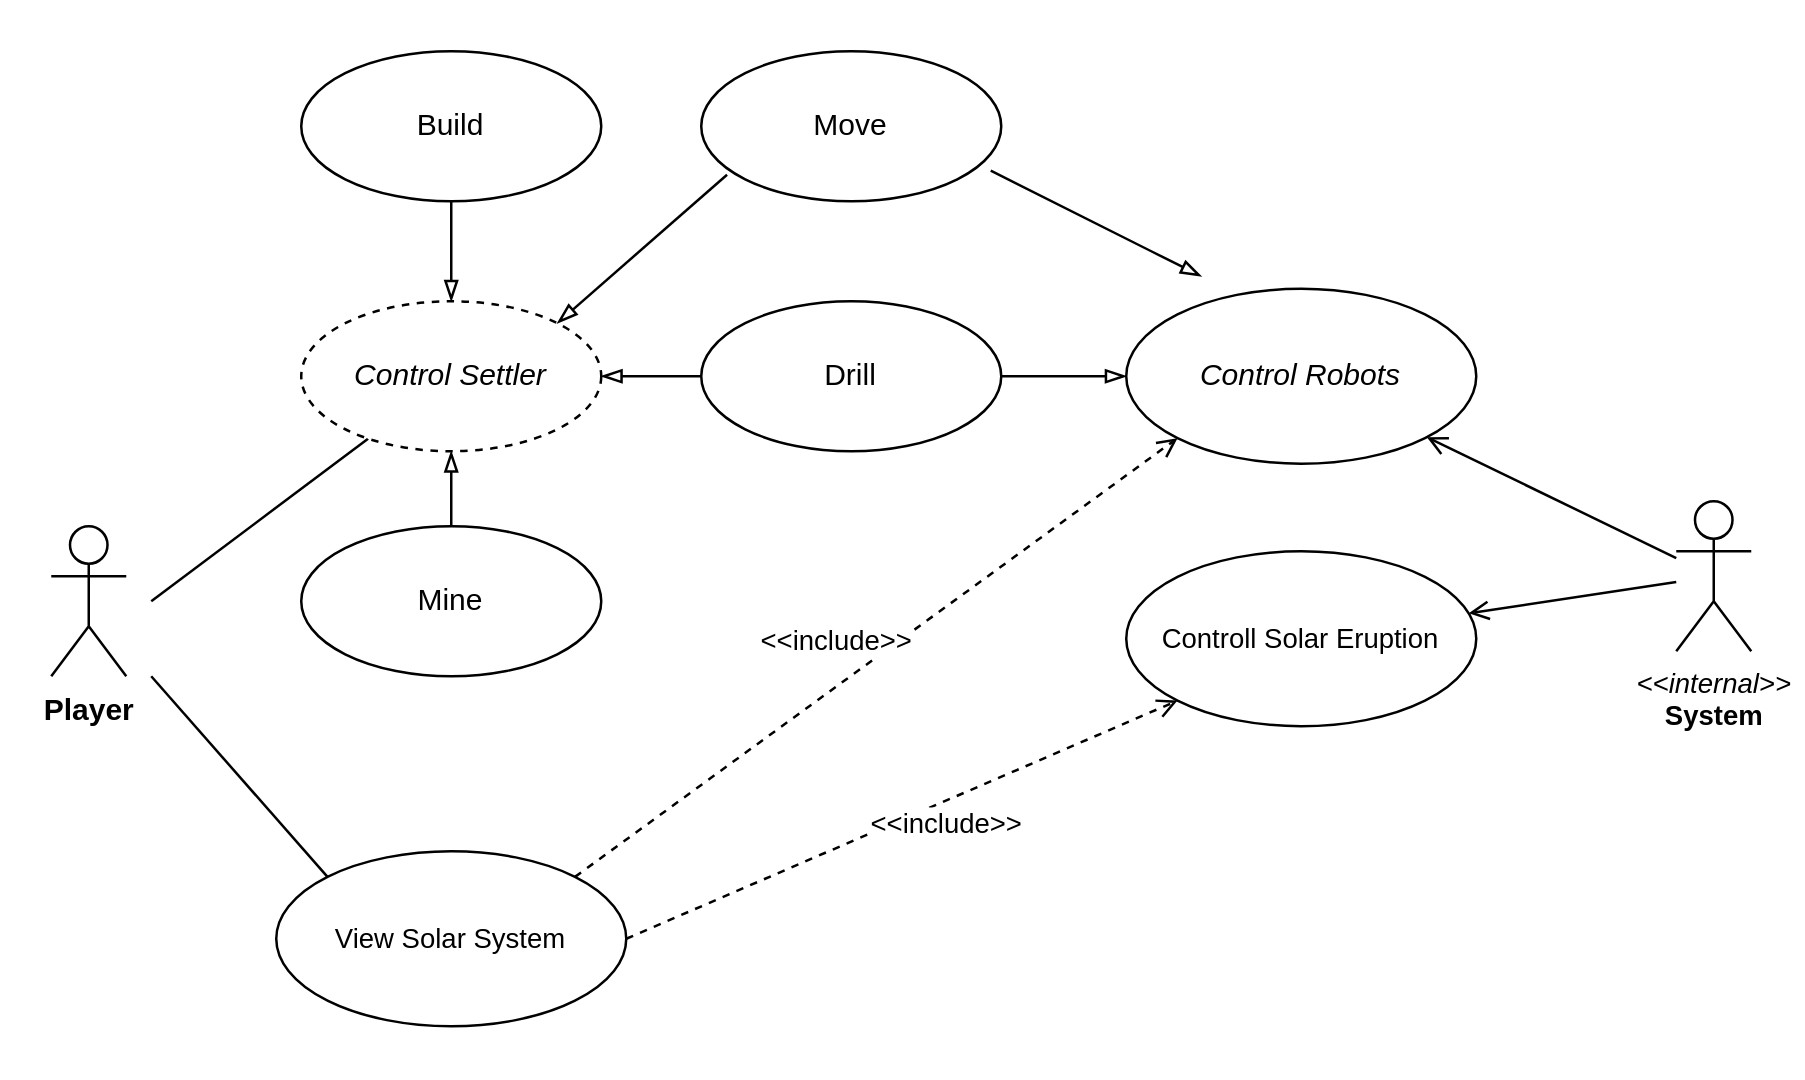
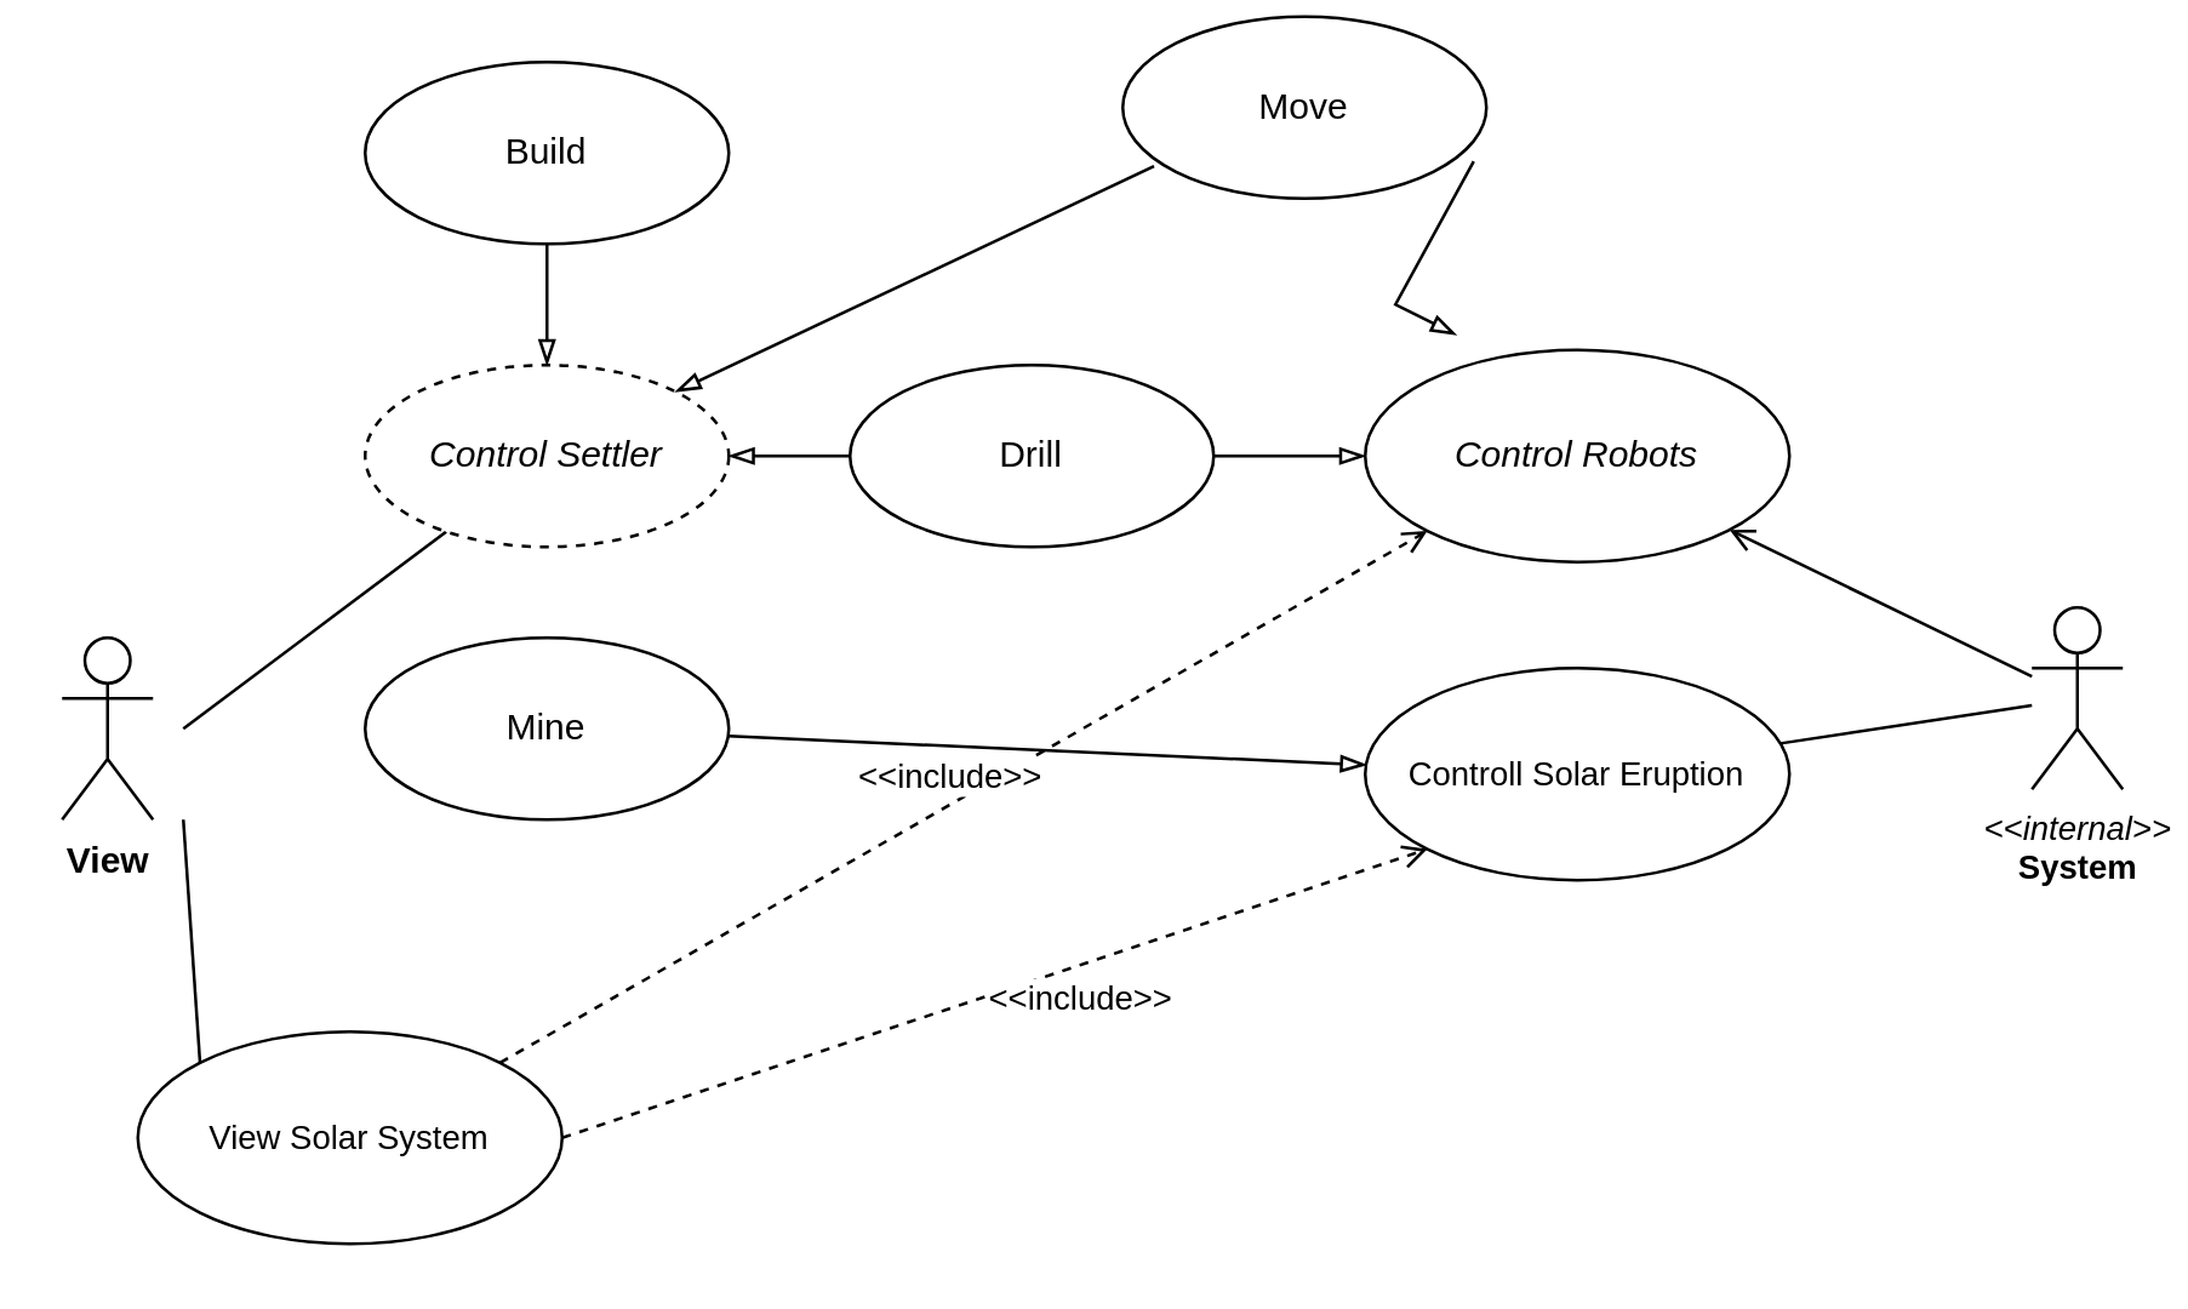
  <mxCell id="0" />
  <mxCell id="1" parent="0" />
  <mxCell id="2" value="" style="rounded=0;orthogonalLoop=1;jettySize=auto;html=1;endArrow=none;endFill=0;strokeWidth=1;fontSize=11;" edge="1" parent="1" target="4"><mxGeometry relative="1" as="geometry"><mxPoint x="60" y="240" as="sourcePoint" /></mxGeometry></mxCell>
- <mxCell id="3" value="&lt;b&gt;Player&lt;/b&gt;" style="shape=umlActor;verticalLabelPosition=bottom;verticalAlign=top;html=1;" vertex="1" parent="1"><mxGeometry x="20" y="210" width="30" height="60" as="geometry" /></mxCell>
+ <mxCell id="3" value="&lt;b&gt;View&lt;/b&gt;" style="shape=umlActor;verticalLabelPosition=bottom;verticalAlign=top;html=1;" vertex="1" parent="1"><mxGeometry x="20" y="210" width="30" height="60" as="geometry" /></mxCell>
  <mxCell id="4" value="&lt;i&gt;Control Settler&lt;/i&gt;" style="ellipse;whiteSpace=wrap;html=1;dashed=1;" vertex="1" parent="1"><mxGeometry x="120" y="120" width="120" height="60" as="geometry" /></mxCell>
- <mxCell id="5" value="" style="rounded=0;orthogonalLoop=1;jettySize=auto;html=1;endArrow=blockThin;endFill=0;strokeWidth=1;fontSize=11;" edge="1" parent="1" source="6" target="4"><mxGeometry relative="1" as="geometry" /></mxCell>
+ <mxCell id="5" value="" style="rounded=0;orthogonalLoop=1;jettySize=auto;html=1;endArrow=blockThin;endFill=0;strokeWidth=1;fontSize=11;" edge="1" parent="1" source="6" target="20"><mxGeometry relative="1" as="geometry" /></mxCell>
  <mxCell id="6" value="Mine" style="ellipse;whiteSpace=wrap;html=1;" vertex="1" parent="1"><mxGeometry x="120" y="210" width="120" height="60" as="geometry" /></mxCell>
  <mxCell id="7" value="" style="edgeStyle=orthogonalEdgeStyle;curved=1;rounded=0;orthogonalLoop=1;jettySize=auto;html=1;endArrow=blockThin;endFill=0;strokeWidth=1;fontSize=11;startArrow=none;startFill=0;" edge="1" parent="1" source="9" target="4"><mxGeometry relative="1" as="geometry" /></mxCell>
  <mxCell id="8" value="" style="edgeStyle=orthogonalEdgeStyle;curved=1;rounded=0;orthogonalLoop=1;jettySize=auto;html=1;startArrow=none;startFill=0;endArrow=blockThin;endFill=0;strokeWidth=1;fontSize=11;" edge="1" parent="1" source="9" target="14"><mxGeometry relative="1" as="geometry" /></mxCell>
  <mxCell id="9" value="Drill" style="ellipse;whiteSpace=wrap;html=1;" vertex="1" parent="1"><mxGeometry x="280" y="120" width="120" height="60" as="geometry" /></mxCell>
  <mxCell id="10" value="" style="rounded=0;orthogonalLoop=1;jettySize=auto;html=1;startArrow=none;startFill=0;endArrow=blockThin;endFill=0;strokeWidth=1;fontSize=11;entryX=1;entryY=0;entryDx=0;entryDy=0;exitX=0.086;exitY=0.823;exitDx=0;exitDy=0;exitPerimeter=0;" edge="1" parent="1" source="11" target="4"><mxGeometry relative="1" as="geometry" /></mxCell>
- <mxCell id="11" value="Move" style="ellipse;whiteSpace=wrap;html=1;" vertex="1" parent="1"><mxGeometry x="280" y="20" width="120" height="60" as="geometry" /></mxCell>
+ <mxCell id="11" value="Move" style="ellipse;whiteSpace=wrap;html=1;" vertex="1" parent="1"><mxGeometry x="370" y="5" width="120" height="60" as="geometry" /></mxCell>
  <mxCell id="12" value="" style="edgeStyle=none;rounded=0;orthogonalLoop=1;jettySize=auto;html=1;startArrow=none;startFill=0;endArrow=blockThin;endFill=0;strokeWidth=1;fontSize=11;" edge="1" parent="1" source="13" target="4"><mxGeometry relative="1" as="geometry" /></mxCell>
  <mxCell id="13" value="Build" style="ellipse;whiteSpace=wrap;html=1;" vertex="1" parent="1"><mxGeometry x="120" y="20" width="120" height="60" as="geometry" /></mxCell>
  <mxCell id="14" value="&lt;i&gt;Control Robots&lt;/i&gt;" style="ellipse;whiteSpace=wrap;html=1;" vertex="1" parent="1"><mxGeometry x="450" y="115" width="140" height="70" as="geometry" /></mxCell>
  <mxCell id="15" value="&lt;i&gt;&amp;lt;&amp;lt;internal&amp;gt;&amp;gt;&lt;/i&gt;&lt;br&gt;&lt;b&gt;System&lt;/b&gt;" style="shape=umlActor;verticalLabelPosition=bottom;verticalAlign=top;html=1;fontSize=11;" vertex="1" parent="1"><mxGeometry x="670" y="200" width="30" height="60" as="geometry" /></mxCell>
  <mxCell id="16" style="edgeStyle=none;rounded=0;orthogonalLoop=1;jettySize=auto;html=1;exitX=0;exitY=0;exitDx=0;exitDy=0;startArrow=none;startFill=0;endArrow=none;endFill=0;strokeWidth=1;fontSize=11;" edge="1" parent="1" source="19"><mxGeometry relative="1" as="geometry"><mxPoint x="60" y="270" as="targetPoint" /></mxGeometry></mxCell>
  <mxCell id="17" style="edgeStyle=none;rounded=0;orthogonalLoop=1;jettySize=auto;html=1;exitX=1;exitY=0;exitDx=0;exitDy=0;entryX=0;entryY=1;entryDx=0;entryDy=0;startArrow=none;startFill=0;endArrow=open;endFill=0;strokeWidth=1;fontSize=11;dashed=1;" edge="1" parent="1" source="19" target="14"><mxGeometry relative="1" as="geometry" /></mxCell>
  <mxCell id="18" value="&amp;lt;&amp;lt;include&amp;gt;&amp;gt;" style="edgeLabel;html=1;align=center;verticalAlign=middle;resizable=0;points=[];fontSize=11;" vertex="1" connectable="0" parent="17"><mxGeometry x="0.345" relative="1" as="geometry"><mxPoint x="-57.26" y="22.73" as="offset" /></mxGeometry></mxCell>
- <mxCell id="19" value="View Solar System" style="ellipse;whiteSpace=wrap;html=1;fontSize=11;" vertex="1" parent="1"><mxGeometry x="110" y="340" width="140" height="70" as="geometry" /></mxCell>
+ <mxCell id="19" value="View Solar System" style="ellipse;whiteSpace=wrap;html=1;fontSize=11;" vertex="1" parent="1"><mxGeometry x="45" y="340" width="140" height="70" as="geometry" /></mxCell>
  <mxCell id="20" value="Controll Solar Eruption" style="ellipse;whiteSpace=wrap;html=1;fontSize=11;" vertex="1" parent="1"><mxGeometry x="450" y="220" width="140" height="70" as="geometry" /></mxCell>
  <mxCell id="21" style="edgeStyle=none;rounded=0;orthogonalLoop=1;jettySize=auto;html=1;exitX=1;exitY=0.5;exitDx=0;exitDy=0;entryX=0;entryY=1;entryDx=0;entryDy=0;startArrow=none;startFill=0;endArrow=open;endFill=0;strokeWidth=1;fontSize=11;dashed=1;" edge="1" parent="1" source="19" target="20"><mxGeometry relative="1" as="geometry"><mxPoint x="229.919" y="350.464" as="sourcePoint" /><mxPoint x="470.081" y="174.536" as="targetPoint" /><Array as="points" /></mxGeometry></mxCell>
  <mxCell id="22" value="&amp;lt;&amp;lt;include&amp;gt;&amp;gt;" style="edgeLabel;html=1;align=center;verticalAlign=middle;resizable=0;points=[];fontSize=11;" vertex="1" connectable="0" parent="21"><mxGeometry x="0.345" relative="1" as="geometry"><mxPoint x="-21.2" y="17.39" as="offset" /></mxGeometry></mxCell>
  <mxCell id="23" value="" style="rounded=0;orthogonalLoop=1;jettySize=auto;html=1;endArrow=open;endFill=0;strokeWidth=1;fontSize=11;" edge="1" parent="1" source="15" target="14"><mxGeometry relative="1" as="geometry"><mxPoint x="60" y="240" as="sourcePoint" /><mxPoint x="146.718" y="174.962" as="targetPoint" /><Array as="points" /></mxGeometry></mxCell>
- <mxCell id="24" value="" style="rounded=0;orthogonalLoop=1;jettySize=auto;html=1;endArrow=open;endFill=0;strokeWidth=1;fontSize=11;" edge="1" parent="1" source="15" target="20"><mxGeometry relative="1" as="geometry"><mxPoint x="670" y="222.727" as="sourcePoint" /><mxPoint x="570.253" y="174.365" as="targetPoint" /><Array as="points" /></mxGeometry></mxCell>
+ <mxCell id="24" value="" style="rounded=0;orthogonalLoop=1;jettySize=auto;html=1;endArrow=none;endFill=0;strokeWidth=1;fontSize=11;" edge="1" parent="1" source="15" target="20"><mxGeometry relative="1" as="geometry"><mxPoint x="670" y="222.727" as="sourcePoint" /><mxPoint x="570.253" y="174.365" as="targetPoint" /><Array as="points" /></mxGeometry></mxCell>
  <mxCell id="25" value="" style="rounded=0;orthogonalLoop=1;jettySize=auto;html=1;startArrow=none;startFill=0;endArrow=blockThin;endFill=0;strokeWidth=1;fontSize=11;exitX=0.965;exitY=0.796;exitDx=0;exitDy=0;exitPerimeter=0;" edge="1" parent="1" source="11"><mxGeometry relative="1" as="geometry"><mxPoint x="290.32" y="69.38" as="sourcePoint" /><mxPoint x="480" y="110" as="targetPoint" /><Array as="points"><mxPoint x="460" y="100" /></Array></mxGeometry></mxCell>
